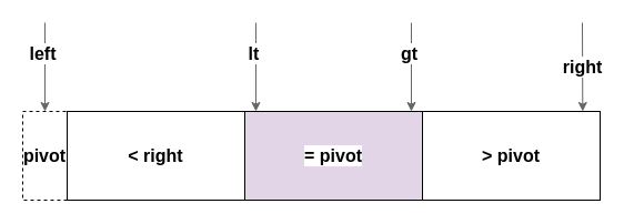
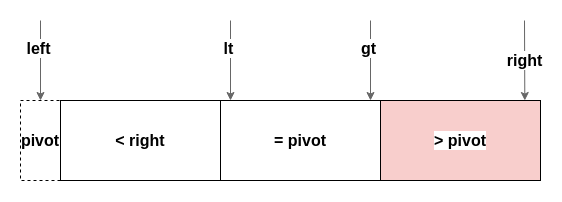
  <mxCell id="0" />
  <mxCell id="1" parent="0" />
  <mxCell id="2" value="pivot" style="rounded=0;whiteSpace=wrap;html=1;fontColor=default;labelBackgroundColor=default;labelBorderColor=none;fontSize=16;fontStyle=1;dashed=1;" parent="1" vertex="1"><mxGeometry x="20" y="100" width="40" height="80" as="geometry" /></mxCell>
  <mxCell id="3" value="&amp;lt; right" style="rounded=0;whiteSpace=wrap;html=1;fontColor=default;labelBackgroundColor=default;labelBorderColor=none;fontSize=16;fontStyle=1" parent="1" vertex="1"><mxGeometry x="60" y="100" width="160" height="80" as="geometry" /></mxCell>
- <mxCell id="4" value="= pivot" style="rounded=0;whiteSpace=wrap;html=1;fontColor=default;labelBackgroundColor=default;labelBorderColor=none;fontSize=16;fontStyle=1;fillColor=#e1d5e7;" parent="1" vertex="1"><mxGeometry x="220" y="100" width="160" height="80" as="geometry" /></mxCell>
- <mxCell id="5" value="&amp;gt; pivot" style="rounded=0;whiteSpace=wrap;html=1;fontColor=default;labelBackgroundColor=default;labelBorderColor=none;fontSize=16;fontStyle=1" parent="1" vertex="1"><mxGeometry x="380" y="100" width="160" height="80" as="geometry" /></mxCell>
+ <mxCell id="4" value="= pivot" style="rounded=0;whiteSpace=wrap;html=1;fontColor=default;labelBackgroundColor=default;labelBorderColor=none;fontSize=16;fontStyle=1" parent="1" vertex="1"><mxGeometry x="220" y="100" width="160" height="80" as="geometry" /></mxCell>
+ <mxCell id="5" value="&amp;gt; pivot" style="rounded=0;whiteSpace=wrap;html=1;fontColor=default;labelBackgroundColor=default;labelBorderColor=none;fontSize=16;fontStyle=1;fillColor=#f8cecc;" parent="1" vertex="1"><mxGeometry x="380" y="100" width="160" height="80" as="geometry" /></mxCell>
  <mxCell id="6" value="" style="endArrow=classic;html=1;entryX=0.5;entryY=0;entryDx=0;entryDy=0;fontColor=default;labelBackgroundColor=default;labelBorderColor=none;fillColor=#f5f5f5;strokeColor=#666666;fontSize=16;fontStyle=1" parent="1" target="2" edge="1"><mxGeometry width="50" height="50" relative="1" as="geometry"><mxPoint x="40" y="20" as="sourcePoint" /><mxPoint x="90" y="-30" as="targetPoint" /></mxGeometry></mxCell>
  <mxCell id="7" value="left" style="edgeLabel;html=1;align=center;verticalAlign=middle;resizable=0;points=[];fontColor=default;labelBackgroundColor=default;labelBorderColor=none;fontSize=16;fontStyle=1" parent="6" vertex="1" connectable="0"><mxGeometry x="-0.325" y="-3" relative="1" as="geometry"><mxPoint as="offset" /></mxGeometry></mxCell>
  <mxCell id="8" value="right" style="endArrow=classic;html=1;entryX=0.902;entryY=0;entryDx=0;entryDy=0;fontColor=default;labelBackgroundColor=default;labelBorderColor=none;fillColor=#f5f5f5;strokeColor=#666666;fontSize=16;fontStyle=1;entryPerimeter=0;" parent="1" target="5" edge="1"><mxGeometry width="50" height="50" relative="1" as="geometry"><mxPoint x="524" y="20" as="sourcePoint" /><mxPoint x="500" y="10" as="targetPoint" /></mxGeometry></mxCell>
  <mxCell id="9" value="" style="endArrow=classic;html=1;entryX=0.5;entryY=0;entryDx=0;entryDy=0;fontColor=default;labelBackgroundColor=default;labelBorderColor=none;fillColor=#f5f5f5;strokeColor=#666666;fontSize=16;fontStyle=1" parent="1" edge="1"><mxGeometry width="50" height="50" relative="1" as="geometry"><mxPoint x="230" y="20" as="sourcePoint" /><mxPoint x="230" y="100" as="targetPoint" /></mxGeometry></mxCell>
  <mxCell id="10" value="lt" style="edgeLabel;html=1;align=center;verticalAlign=middle;resizable=0;points=[];fontColor=default;labelBackgroundColor=default;labelBorderColor=none;fontSize=16;fontStyle=1" parent="9" vertex="1" connectable="0"><mxGeometry x="-0.325" y="-3" relative="1" as="geometry"><mxPoint as="offset" /></mxGeometry></mxCell>
  <mxCell id="11" value="" style="endArrow=classic;html=1;entryX=0.5;entryY=0;entryDx=0;entryDy=0;fontColor=default;labelBackgroundColor=default;labelBorderColor=none;fillColor=#f5f5f5;strokeColor=#666666;fontSize=16;fontStyle=1" parent="1" edge="1"><mxGeometry width="50" height="50" relative="1" as="geometry"><mxPoint x="370" y="20" as="sourcePoint" /><mxPoint x="370" y="100" as="targetPoint" /></mxGeometry></mxCell>
  <mxCell id="12" value="gt" style="edgeLabel;html=1;align=center;verticalAlign=middle;resizable=0;points=[];fontColor=default;labelBackgroundColor=default;labelBorderColor=none;fontSize=16;fontStyle=1" parent="11" vertex="1" connectable="0"><mxGeometry x="-0.325" y="-3" relative="1" as="geometry"><mxPoint as="offset" /></mxGeometry></mxCell>
